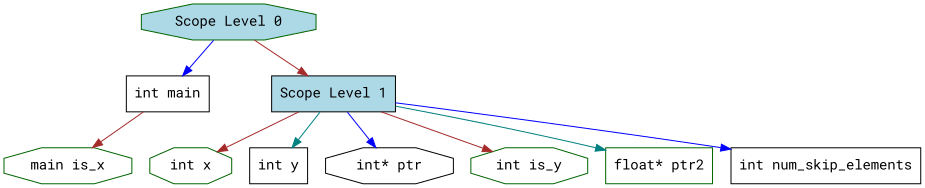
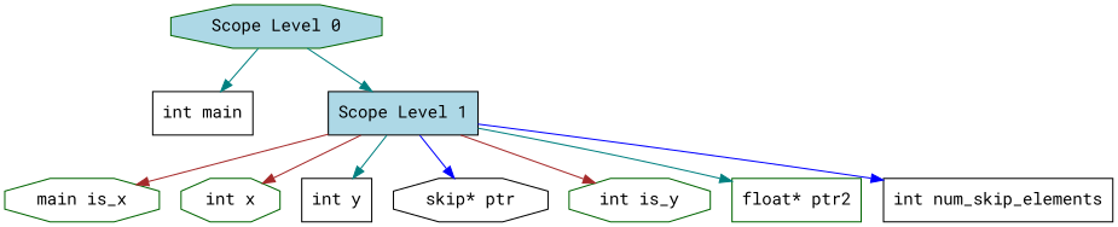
  digraph {
    fontname="Roboto Mono"
    node [color=darkgreen fillcolor=white fontname="Roboto Mono" shape=octagon style=filled]
    edge [color=brown fontname="Roboto Mono"]
    n1 [fillcolor=lightblue label="Scope Level 0"]
    n2 [color=black label="int main" shape=box]
    n3 [color=black fillcolor=lightblue label="Scope Level 1" shape=box]
    n4 [label="int x"]
    n5 [color=black label="int y" shape=box]
-   n6 [color=black label="int* ptr"]
+   n6 [color=black label="skip* ptr"]
    n7 [label="main is_x"]
    n8 [label="int is_y"]
    n9 [label="float* ptr2" shape=box]
    n10 [color=black label="int num_skip_elements" shape=box]
-   n1 -> n2 [color=blue]
-   n1 -> n3
+   n1 -> n2 [color=teal]
+   n1 -> n3 [color=teal]
    n3 -> n4
    n3 -> n5 [color=teal]
    n3 -> n6 [color=blue]
-   n2 -> n7
+   n3 -> n7
    n3 -> n8
    n3 -> n9 [color=teal]
    n3 -> n10 [color=blue]
  }
